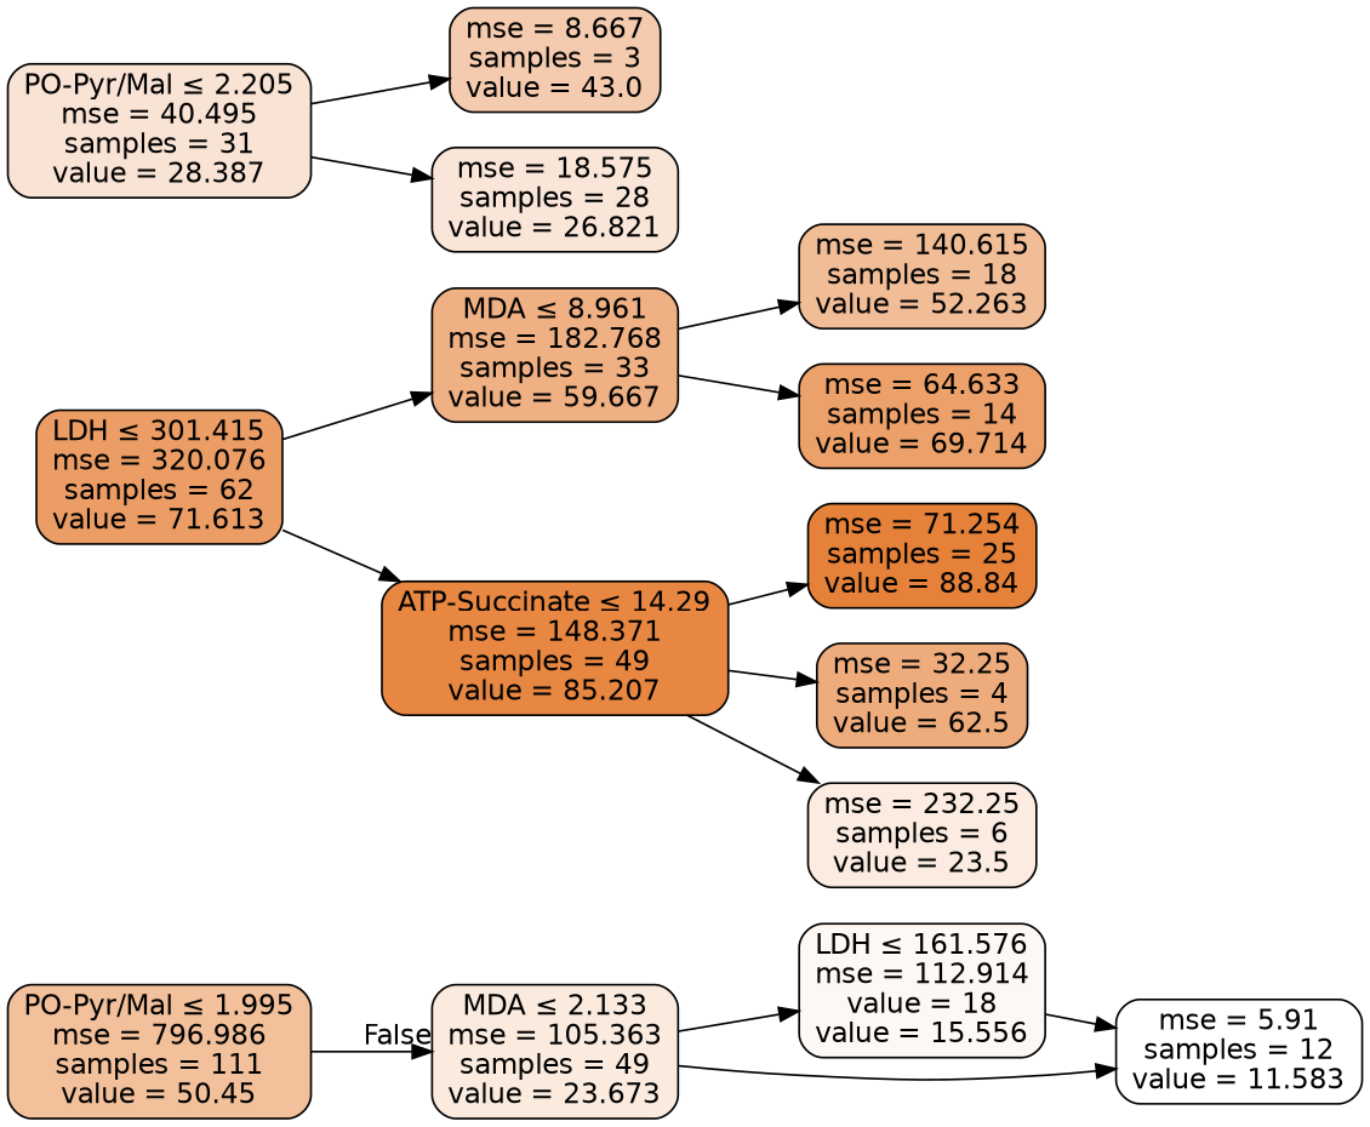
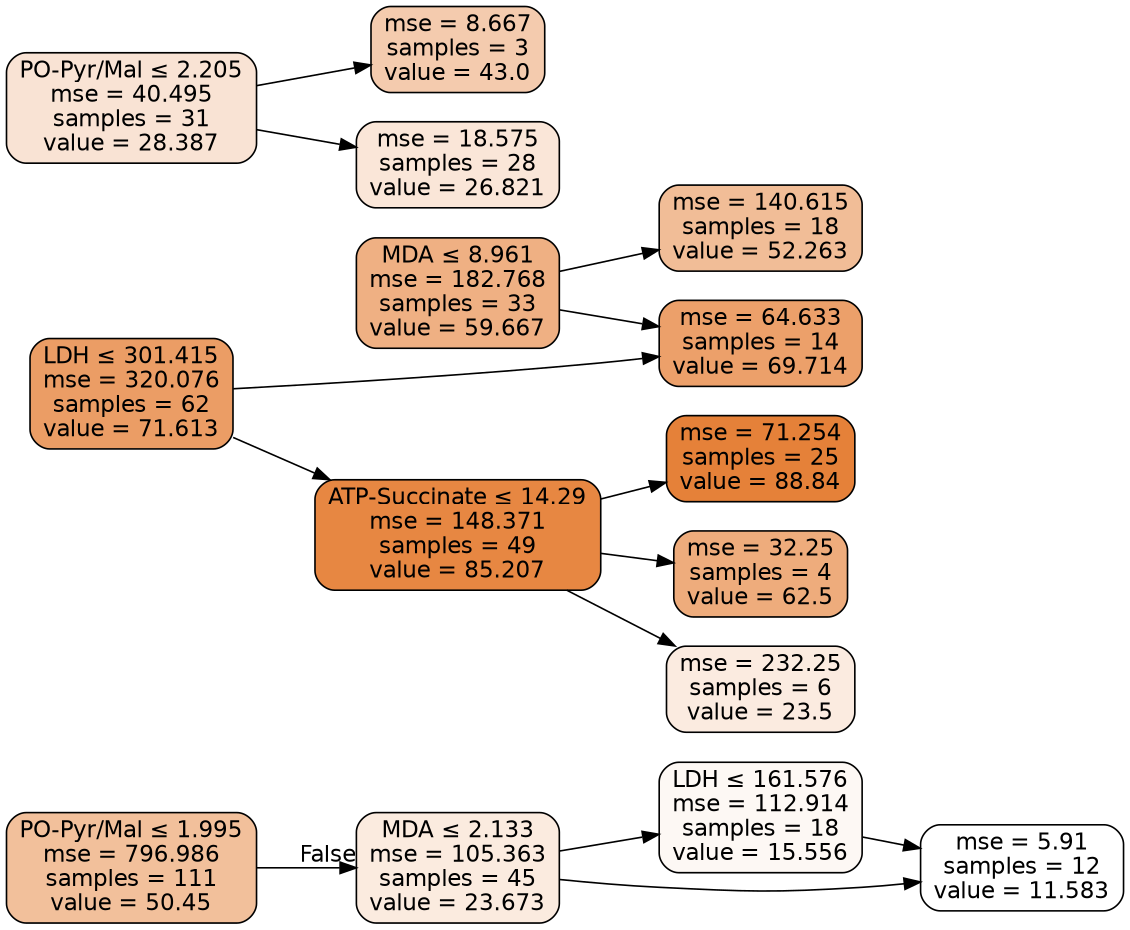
  digraph {
    rankdir=LR
    node [color=black fontname=helvetica shape=box style="filled, rounded"]
    edge [fontname=helvetica]
    n1 [fillcolor="#e5813980" label=<PO-Pyr/Mal &le; 1.995<br/>mse = 796.986<br/>samples = 111<br/>value = 50.45>]
-   n2 [fillcolor="#e5813928" label=<MDA &le; 2.133<br/>mse = 105.363<br/>samples = 49<br/>value = 23.673>]
+   n2 [fillcolor="#e5813928" label=<MDA &le; 2.133<br/>mse = 105.363<br/>samples = 45<br/>value = 23.673>]
    n3 [fillcolor="#e58139c6" label=<LDH &le; 301.415<br/>mse = 320.076<br/>samples = 62<br/>value = 71.613>]
    n4 [fillcolor="#e581399f" label=<MDA &le; 8.961<br/>mse = 182.768<br/>samples = 33<br/>value = 59.667>]
    n5 [fillcolor="#e58139f3" label=<ATP-Succinate &le; 14.29<br/>mse = 148.371<br/>samples = 49<br/>value = 85.207>]
-   n6 [fillcolor="#e581390d" label=<LDH &le; 161.576<br/>mse = 112.914<br/>value = 18<br/>value = 15.556>]
+   n6 [fillcolor="#e581390d" label=<LDH &le; 161.576<br/>mse = 112.914<br/>samples = 18<br/>value = 15.556>]
    n7 [fillcolor="#e5813900" label=<mse = 5.91<br/>samples = 12<br/>value = 11.583>]
    n8 [fillcolor="#e5813986" label=<mse = 140.615<br/>samples = 18<br/>value = 52.263>]
    n9 [fillcolor="#e58139c0" label=<mse = 64.633<br/>samples = 14<br/>value = 69.714>]
    n10 [fillcolor="#e58139ff" label=<mse = 71.254<br/>samples = 25<br/>value = 88.84>]
    n11 [fillcolor="#e58139a8" label=<mse = 32.25<br/>samples = 4<br/>value = 62.5>]
    n12 [fillcolor="#e5813927" label=<mse = 232.25<br/>samples = 6<br/>value = 23.5>]
    n13 [fillcolor="#e5813937" label=<PO-Pyr/Mal &le; 2.205<br/>mse = 40.495<br/>samples = 31<br/>value = 28.387>]
    n14 [fillcolor="#e5813968" label=<mse = 8.667<br/>samples = 3<br/>value = 43.0>]
    n15 [fillcolor="#e5813932" label=<mse = 18.575<br/>samples = 28<br/>value = 26.821>]
    n1 -> n2 [headlabel=False labelangle=-45 labeldistance=2.5]
    n2 -> n6
    n2 -> n7
-   n3 -> n4
+   n3 -> n9
    n3 -> n5
    n4 -> n8
    n4 -> n9
    n5 -> n10
    n5 -> n11
    n5 -> n12
    n6 -> n7
    n13 -> n14
    n13 -> n15
  }
